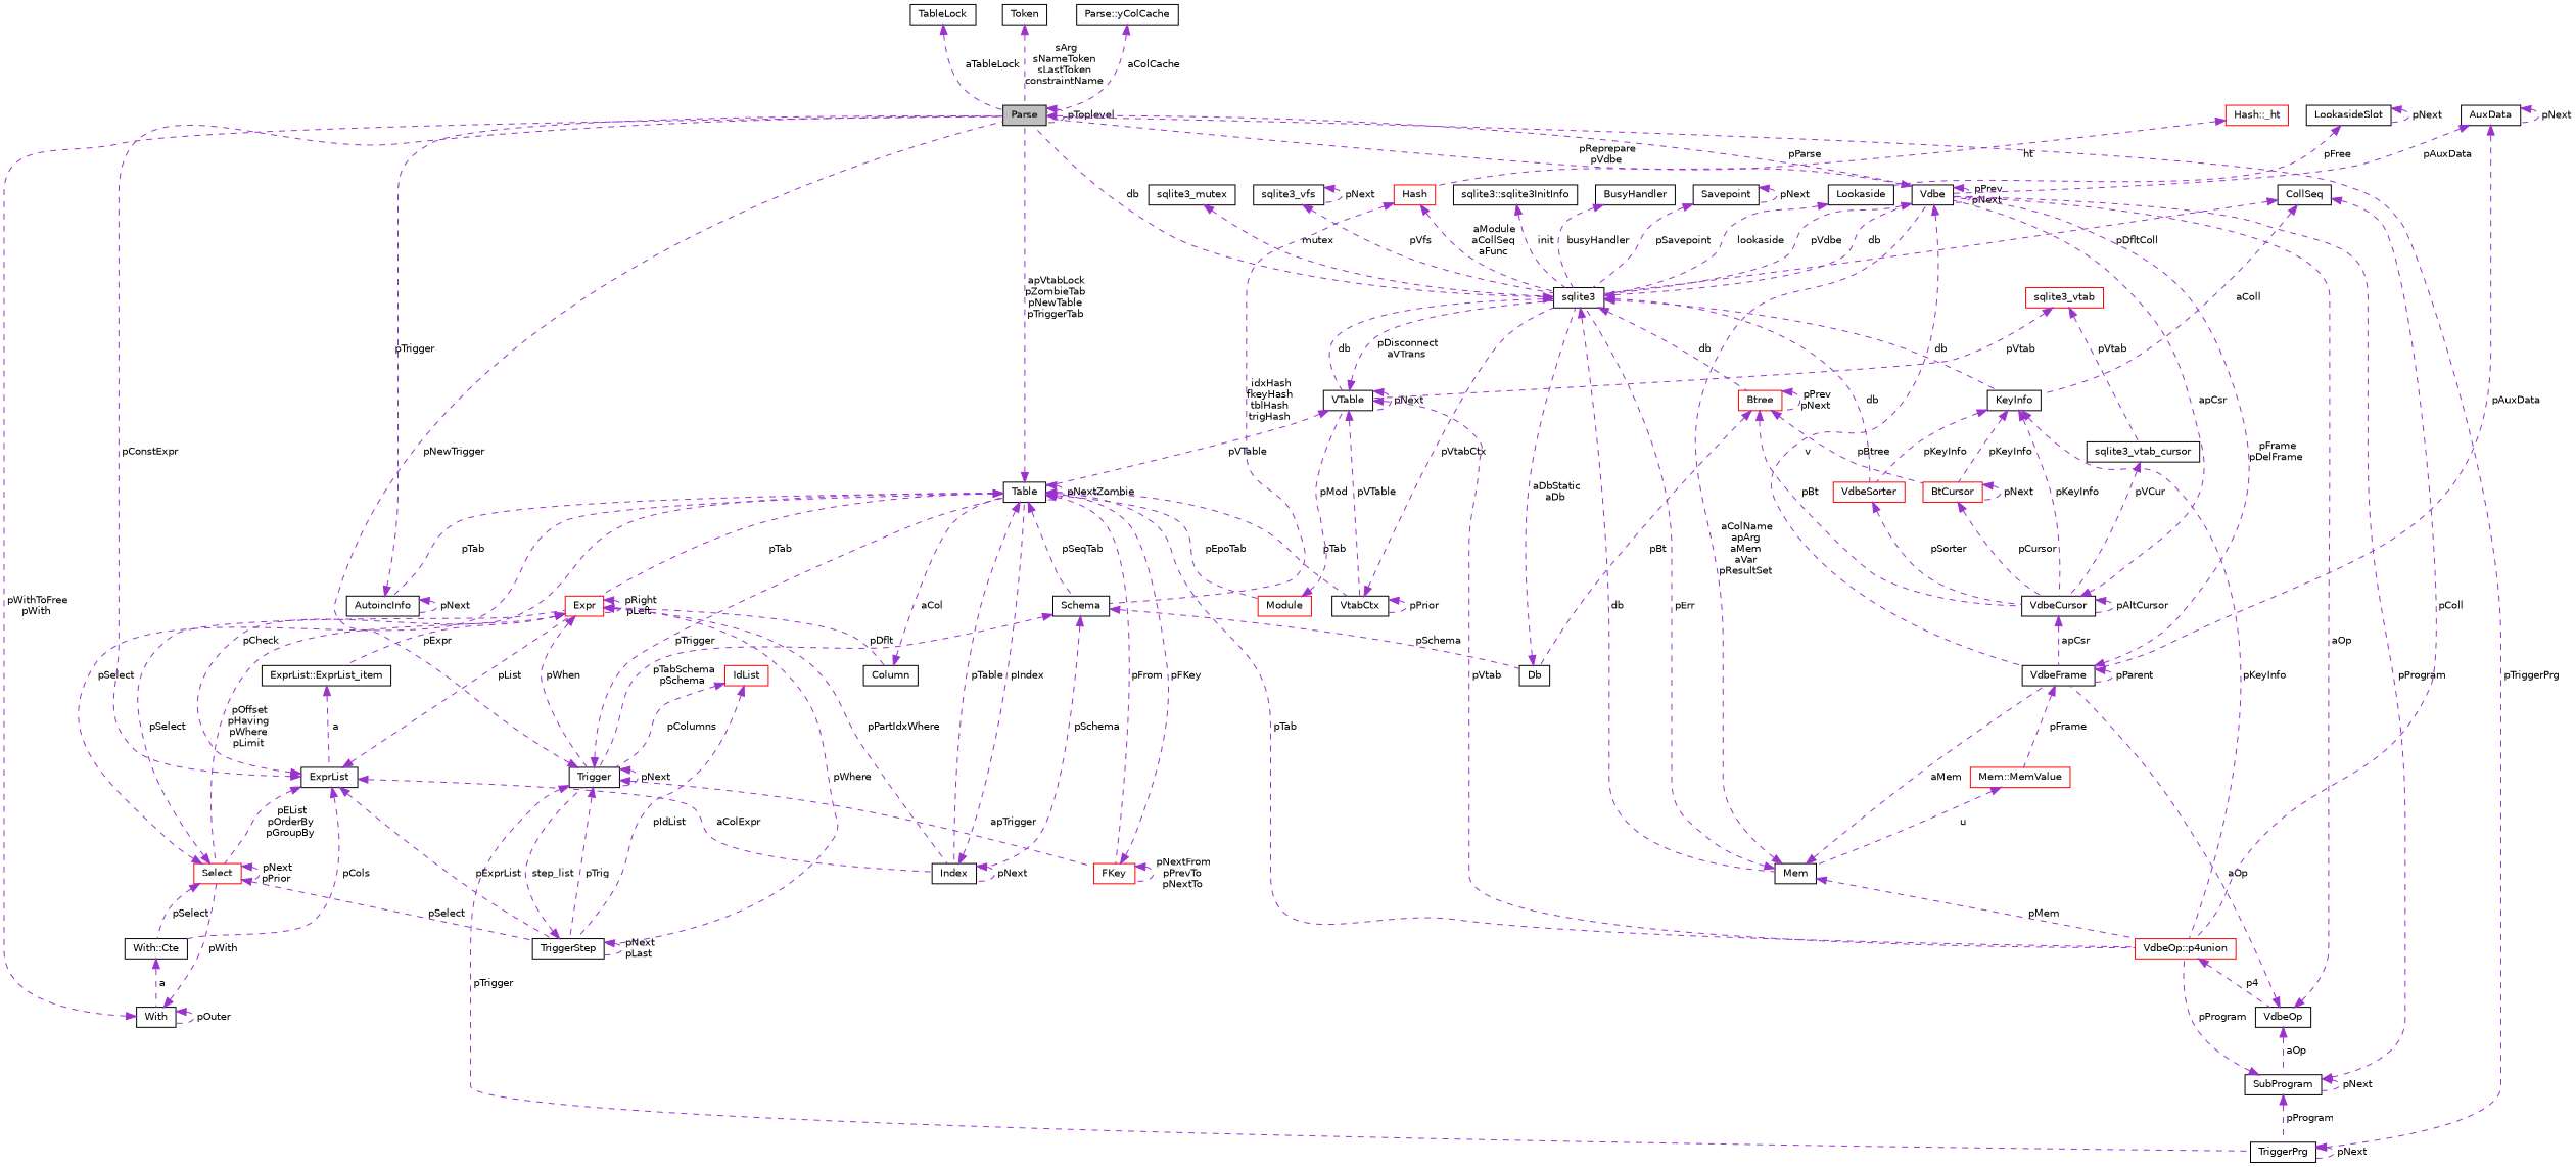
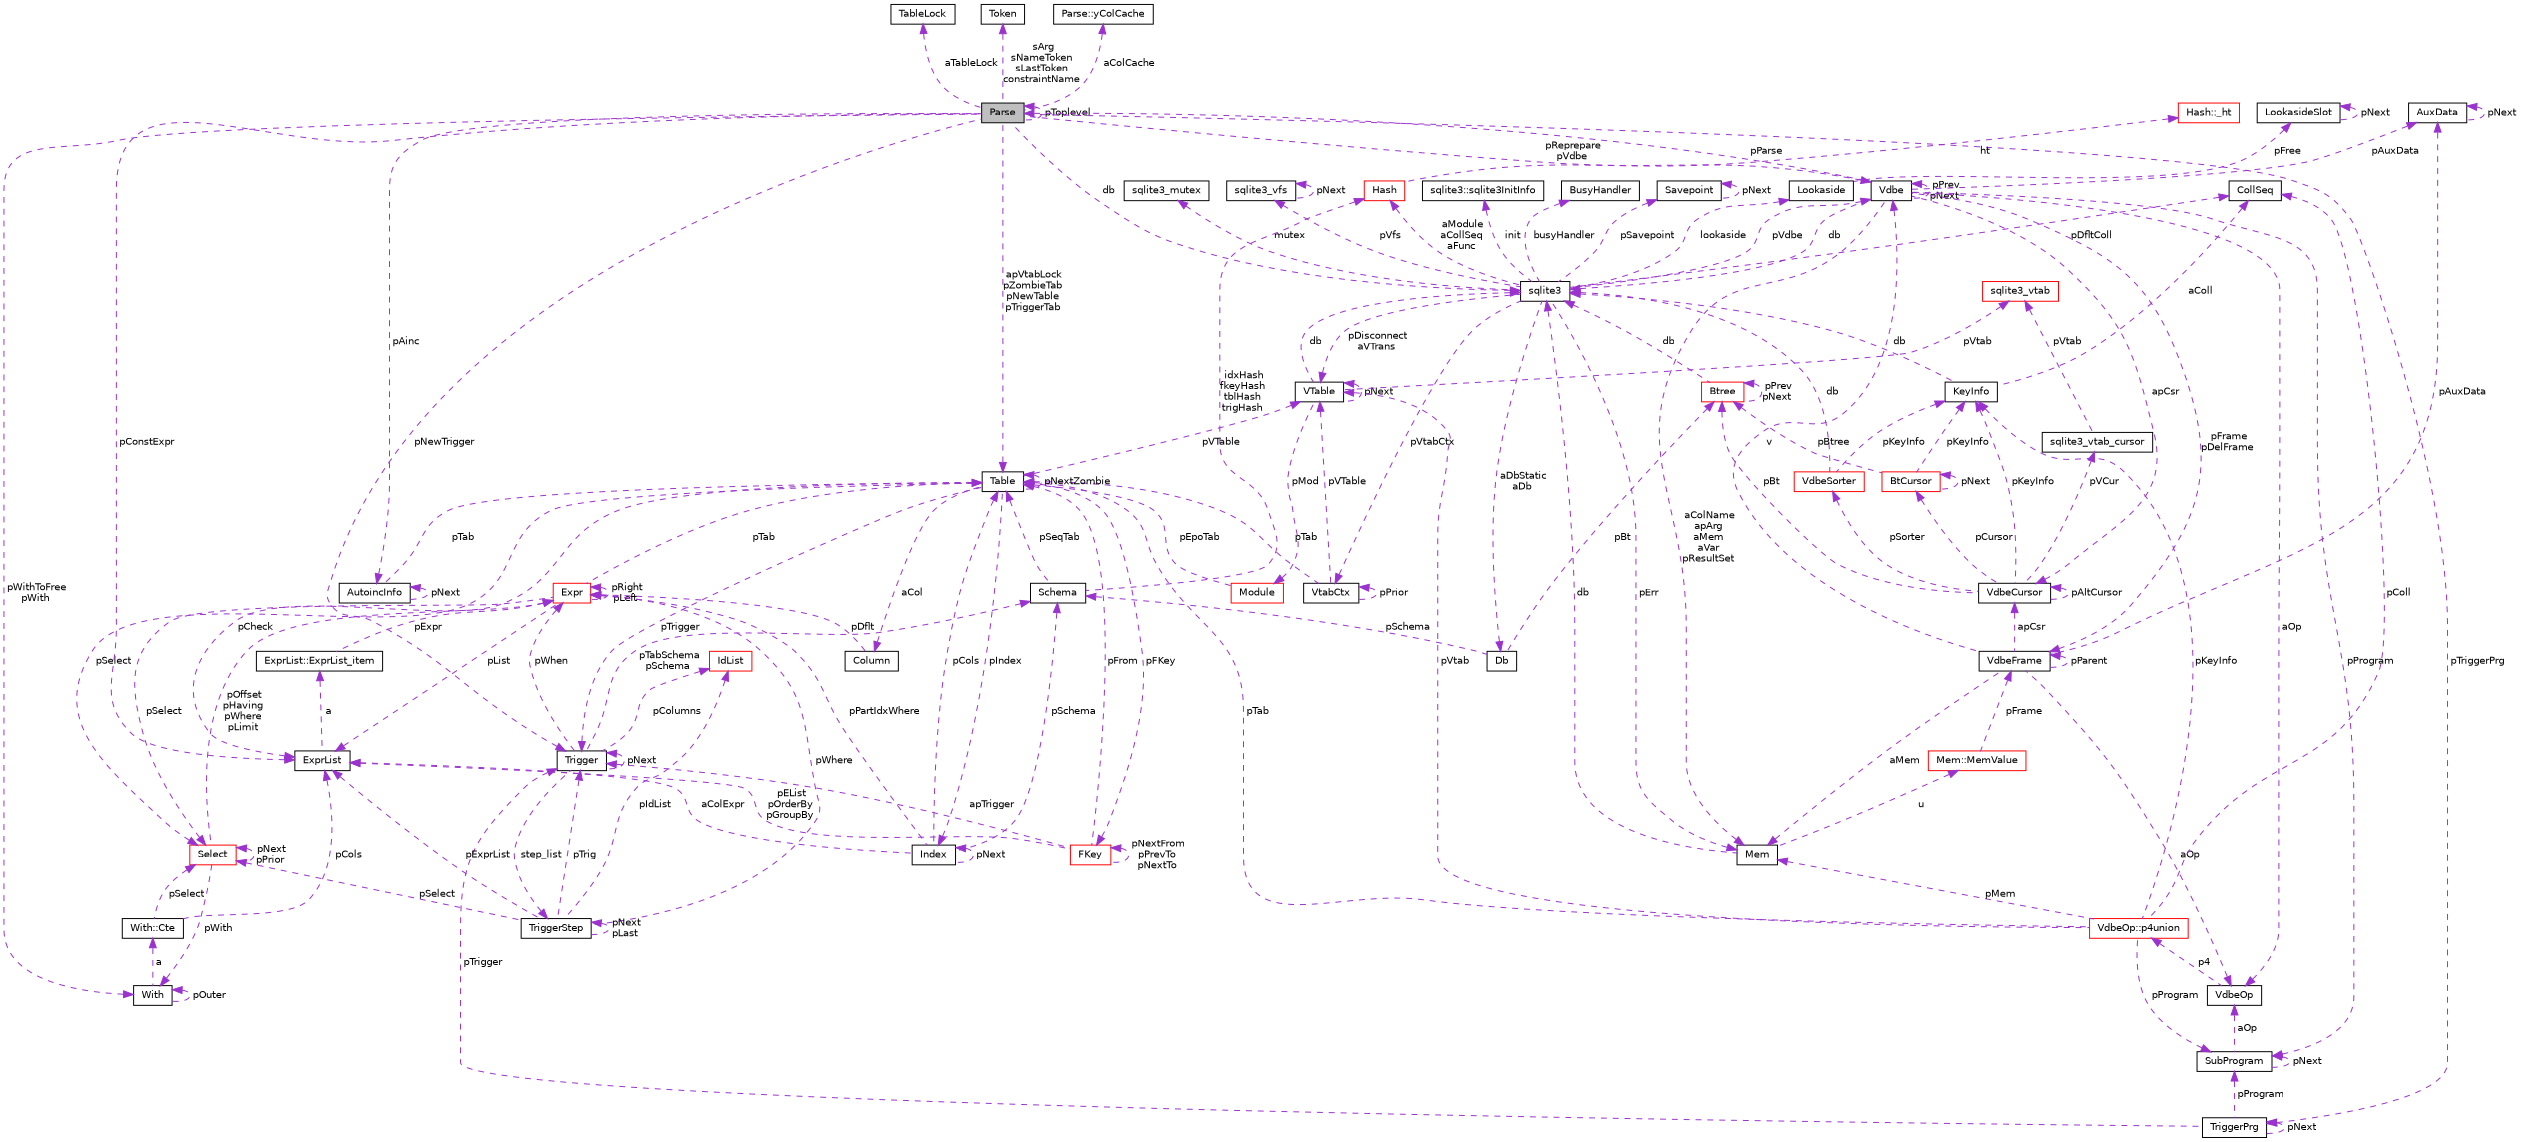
  digraph {
    node [color=black fillcolor=white fontname=Helvetica fontsize=10 shape=record style=filled]
    edge [color=darkorchid3 dir=back fontname=Helvetica fontsize=10 labelfontname=Helvetica labelfontsize=10 style=dashed]
    n1 [fillcolor=grey75 fontcolor=black height=0.2 label=Parse width=0.4]
    n2 [height=0.2 label=Vdbe width=0.4]
    n3 [height=0.2 label=VdbeFrame width=0.4]
    n4 [height=0.2 label=sqlite3 width=0.4]
    n5 [color=red height=0.2 label="Mem::MemValue" width=0.4]
    n6 [height=0.2 label=Mem width=0.4]
    n7 [height=0.2 label=KeyInfo width=0.4]
    n8 [color=red height=0.2 label=VdbeSorter width=0.4]
    n9 [height=0.2 label=VTable width=0.4]
    n10 [color=red height=0.2 label=Btree width=0.4]
    n11 [color=red height=0.2 label="VdbeOp::p4union" width=0.4]
    n12 [height=0.2 label=VdbeOp width=0.4]
    n13 [height=0.2 label=AuxData width=0.4]
    n14 [height=0.2 label=VdbeCursor width=0.4]
    n15 [color=red height=0.2 label=BtCursor width=0.4]
    n16 [height=0.2 label=VtabCtx width=0.4]
    n17 [height=0.2 label=Table width=0.4]
    n18 [height=0.2 label=Db width=0.4]
    n19 [height=0.2 label=Savepoint width=0.4]
    n20 [height=0.2 label=Lookaside width=0.4]
    n21 [height=0.2 label=LookasideSlot width=0.4]
    n22 [height=0.2 label=sqlite3_mutex width=0.4]
    n23 [height=0.2 label=sqlite3_vfs width=0.4]
    n24 [height=0.2 label="sqlite3::sqlite3InitInfo" width=0.4]
    n25 [height=0.2 label=BusyHandler width=0.4]
    n26 [color=red height=0.2 label=Module width=0.4]
    n27 [height=0.2 label=Schema width=0.4]
    n28 [color=red height=0.2 label=Expr width=0.4]
    n29 [color=red height=0.2 label=FKey width=0.4]
    n30 [height=0.2 label=Index width=0.4]
    n31 [height=0.2 label=AutoincInfo width=0.4]
    n32 [height=0.2 label=Trigger width=0.4]
    n33 [height=0.2 label=Column width=0.4]
    n34 [color=red height=0.2 label=Select width=0.4]
    n35 [height=0.2 label="ExprList::ExprList_item" width=0.4]
    n36 [height=0.2 label=TriggerStep width=0.4]
    n37 [height=0.2 label=TriggerPrg width=0.4]
    n38 [color=red height=0.2 label=Hash width=0.4]
    n39 [color=red height=0.2 label="Hash::_ht" width=0.4]
    n40 [height=0.2 label="With::Cte" width=0.4]
    n41 [height=0.2 label=ExprList width=0.4]
    n42 [height=0.2 label=With width=0.4]
    n43 [color=red height=0.2 label=IdList width=0.4]
    n44 [color=red height=0.2 label=sqlite3_vtab width=0.4]
    n45 [height=0.2 label=sqlite3_vtab_cursor width=0.4]
    n46 [height=0.2 label=CollSeq width=0.4]
    n47 [height=0.2 label=SubProgram width=0.4]
    n48 [height=0.2 label=TableLock width=0.4]
    n49 [height=0.2 label=Token width=0.4]
    n50 [height=0.2 label="Parse::yColCache" width=0.4]
    n1 -> n1 [label=" pToplevel"]
    n1 -> n2 [label=" pParse"]
    n2 -> n1 [label=" pReprepare\npVdbe"]
    n2 -> n2 [label=" pPrev\npNext"]
    n2 -> n3 [label=" v"]
    n2 -> n4 [label=" pVdbe"]
    n3 -> n2 [label=" pFrame\npDelFrame"]
    n3 -> n3 [label=" pParent"]
    n3 -> n5 [label=" pFrame"]
    n4 -> n1 [label=" db"]
    n4 -> n2 [label=" db"]
    n4 -> n6 [label=" db"]
    n4 -> n7 [label=" db"]
    n4 -> n8 [label=" db"]
    n4 -> n9 [label=" db"]
    n4 -> n10 [label=" db"]
    n5 -> n6 [label=" u"]
    n6 -> n2 [label=" aColName\napArg\naMem\naVar\npResultSet"]
    n6 -> n3 [label=" aMem"]
    n6 -> n4 [label=" pErr"]
    n6 -> n11 [label=" pMem"]
    n7 -> n8 [label=" pKeyInfo"]
    n7 -> n11 [label=" pKeyInfo"]
    n7 -> n14 [label=" pKeyInfo"]
    n7 -> n15 [label=" pKeyInfo"]
    n8 -> n14 [label=" pSorter"]
    n9 -> n4 [label=" pDisconnect\naVTrans"]
    n9 -> n9 [label=" pNext"]
    n9 -> n11 [label=" pVtab"]
    n9 -> n16 [label=" pVTable"]
    n9 -> n17 [label=" pVTable"]
    n10 -> n10 [label=" pPrev\npNext"]
    n10 -> n14 [label=" pBt"]
    n10 -> n15 [label=" pBtree"]
    n10 -> n18 [label=" pBt"]
    n11 -> n12 [label=" p4"]
    n12 -> n2 [label=" aOp"]
    n12 -> n3 [label=" aOp"]
    n12 -> n47 [label=" aOp"]
    n13 -> n2 [label=" pAuxData"]
    n13 -> n3 [label=" pAuxData"]
    n13 -> n13 [label=" pNext"]
    n14 -> n2 [label=" apCsr"]
    n14 -> n3 [label=" apCsr"]
    n14 -> n14 [label=" pAltCursor"]
    n15 -> n14 [label=" pCursor"]
    n15 -> n15 [label=" pNext"]
    n16 -> n4 [label=" pVtabCtx"]
    n16 -> n16 [label=" pPrior"]
    n17 -> n1 [label=" apVtabLock\npZombieTab\npNewTable\npTriggerTab"]
    n17 -> n11 [label=" pTab"]
    n17 -> n16 [label=" pTab"]
    n17 -> n17 [label=" pNextZombie"]
    n17 -> n26 [label=" pEpoTab"]
    n17 -> n27 [label=" pSeqTab"]
    n17 -> n28 [label=" pTab"]
    n17 -> n29 [label=" pFrom"]
-   n17 -> n30 [label=" pTable"]
+   n17 -> n30 [label=" pCols"]
    n17 -> n31 [label=" pTab"]
    n18 -> n4 [label=" aDbStatic\naDb"]
    n19 -> n4 [label=" pSavepoint"]
    n19 -> n19 [label=" pNext"]
    n20 -> n4 [label=" lookaside"]
    n21 -> n20 [label=" pFree"]
    n21 -> n21 [label=" pNext"]
    n22 -> n4 [label=" mutex"]
    n23 -> n4 [label=" pVfs"]
    n23 -> n23 [label=" pNext"]
    n24 -> n4 [label=" init"]
    n25 -> n4 [label=" busyHandler"]
    n26 -> n9 [label=" pMod"]
    n27 -> n18 [label=" pSchema"]
    n27 -> n30 [label=" pSchema"]
    n27 -> n32 [label=" pTabSchema\npSchema"]
    n28 -> n28 [label=" pRight\npLeft"]
    n28 -> n30 [label=" pPartIdxWhere"]
    n28 -> n32 [label=" pWhen"]
    n28 -> n33 [label=" pDflt"]
    n28 -> n34 [label=" pOffset\npHaving\npWhere\npLimit"]
    n28 -> n35 [label=" pExpr"]
    n28 -> n36 [label=" pWhere"]
    n29 -> n17 [label=" pFKey"]
    n29 -> n29 [label=" pNextFrom\npPrevTo\npNextTo"]
    n30 -> n17 [label=" pIndex"]
    n30 -> n30 [label=" pNext"]
-   n31 -> n1 [label=" pTrigger"]
+   n31 -> n1 [label=" pAinc"]
    n31 -> n31 [label=" pNext"]
    n32 -> n1 [label=" pNewTrigger"]
    n32 -> n17 [label=" pTrigger"]
    n32 -> n29 [label=" apTrigger"]
    n32 -> n32 [label=" pNext"]
    n32 -> n36 [label=" pTrig"]
    n32 -> n37 [label=" pTrigger"]
    n33 -> n17 [label=" aCol"]
    n34 -> n17 [label=" pSelect"]
    n34 -> n28 [label=" pSelect"]
    n34 -> n34 [label=" pNext\npPrior"]
    n34 -> n36 [label=" pSelect"]
    n34 -> n40 [label=" pSelect"]
    n35 -> n41 [label=" a"]
    n36 -> n32 [label=" step_list"]
    n36 -> n36 [label=" pNext\npLast"]
    n37 -> n1 [label=" pTriggerPrg"]
    n37 -> n37 [label=" pNext"]
    n38 -> n4 [label=" aModule\naCollSeq\naFunc"]
    n38 -> n27 [label=" idxHash\nfkeyHash\ntblHash\ntrigHash"]
    n39 -> n38 [label=" ht"]
    n40 -> n42 [label=" a"]
    n41 -> n1 [label=" pConstExpr"]
    n41 -> n17 [label=" pCheck"]
    n41 -> n28 [label=" pList"]
    n41 -> n30 [label=" aColExpr"]
-   n41 -> n34 [label=" pEList\npOrderBy\npGroupBy"]
+   n41 -> n29 [label=" pEList\npOrderBy\npGroupBy"]
    n41 -> n36 [label=" pExprList"]
    n41 -> n40 [label=" pCols"]
    n42 -> n1 [label=" pWithToFree\npWith"]
    n42 -> n34 [label=" pWith"]
    n42 -> n42 [label=" pOuter"]
    n43 -> n32 [label=" pColumns"]
    n43 -> n36 [label=" pIdList"]
    n44 -> n9 [label=" pVtab"]
    n44 -> n45 [label=" pVtab"]
    n45 -> n14 [label=" pVCur"]
    n46 -> n4 [label=" pDfltColl"]
    n46 -> n7 [label=" aColl"]
    n46 -> n11 [label=" pColl"]
    n47 -> n2 [label=" pProgram"]
    n47 -> n11 [label=" pProgram"]
    n47 -> n37 [label=" pProgram"]
    n47 -> n47 [label=" pNext"]
    n48 -> n1 [label=" aTableLock"]
    n49 -> n1 [label=" sArg\nsNameToken\nsLastToken\nconstraintName"]
    n50 -> n1 [label=" aColCache"]
  }
